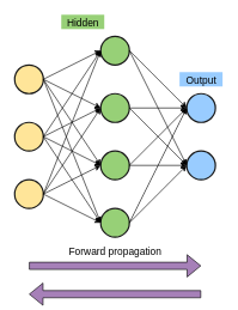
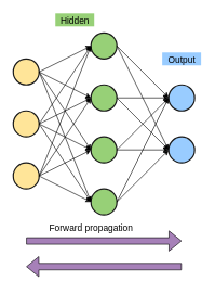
  <mxCell id="0" />
  <mxCell id="1" parent="0" />
  <mxCell id="2" value="" style="ellipse;whiteSpace=wrap;html=1;aspect=fixed;shadow=0;labelBackgroundColor=none;strokeColor=#1A1A1A;strokeWidth=2;fillColor=#FFE599;fontSize=18;fontColor=#000000;align=center;" vertex="1" parent="1"><mxGeometry x="20" y="90" width="40" height="40" as="geometry" /></mxCell>
  <mxCell id="3" value="" style="ellipse;whiteSpace=wrap;html=1;aspect=fixed;shadow=0;labelBackgroundColor=none;strokeColor=#1A1A1A;strokeWidth=2;fillColor=#FFE599;fontSize=18;fontColor=#000000;align=center;" vertex="1" parent="1"><mxGeometry x="20" y="170" width="40" height="40" as="geometry" /></mxCell>
  <mxCell id="4" value="" style="ellipse;whiteSpace=wrap;html=1;aspect=fixed;shadow=0;labelBackgroundColor=none;strokeColor=#1A1A1A;strokeWidth=2;fillColor=#FFE599;fontSize=18;fontColor=#000000;align=center;" vertex="1" parent="1"><mxGeometry x="20" y="250" width="40" height="40" as="geometry" /></mxCell>
  <mxCell id="5" value="" style="ellipse;whiteSpace=wrap;html=1;aspect=fixed;shadow=0;labelBackgroundColor=none;strokeColor=#1A1A1A;strokeWidth=2;fillColor=#97D077;fontSize=18;fontColor=#000000;align=center;" vertex="1" parent="1"><mxGeometry x="140" y="50" width="40" height="40" as="geometry" /></mxCell>
  <mxCell id="6" value="" style="ellipse;whiteSpace=wrap;html=1;aspect=fixed;shadow=0;labelBackgroundColor=none;strokeColor=#1A1A1A;strokeWidth=2;fillColor=#97D077;fontSize=18;fontColor=#000000;align=center;" vertex="1" parent="1"><mxGeometry x="140" y="130" width="40" height="40" as="geometry" /></mxCell>
  <mxCell id="7" value="" style="ellipse;whiteSpace=wrap;html=1;aspect=fixed;shadow=0;labelBackgroundColor=none;strokeColor=#1A1A1A;strokeWidth=2;fillColor=#97D077;fontSize=18;fontColor=#000000;align=center;" vertex="1" parent="1"><mxGeometry x="140" y="210" width="40" height="40" as="geometry" /></mxCell>
  <mxCell id="8" value="" style="ellipse;whiteSpace=wrap;html=1;aspect=fixed;shadow=0;labelBackgroundColor=none;strokeColor=#1A1A1A;strokeWidth=2;fillColor=#97D077;fontSize=18;fontColor=#000000;align=center;" vertex="1" parent="1"><mxGeometry x="140" y="290" width="40" height="40" as="geometry" /></mxCell>
  <mxCell id="9" value="" style="ellipse;whiteSpace=wrap;html=1;aspect=fixed;shadow=0;labelBackgroundColor=none;strokeColor=#1A1A1A;strokeWidth=2;fillColor=#99CCFF;fontSize=18;fontColor=#000000;align=center;" vertex="1" parent="1"><mxGeometry x="260" y="130" width="40" height="40" as="geometry" /></mxCell>
  <mxCell id="10" value="" style="ellipse;whiteSpace=wrap;html=1;aspect=fixed;shadow=0;labelBackgroundColor=none;strokeColor=#1A1A1A;strokeWidth=2;fillColor=#99CCFF;fontSize=18;fontColor=#000000;align=center;" vertex="1" parent="1"><mxGeometry x="260" y="210" width="40" height="40" as="geometry" /></mxCell>
  <mxCell id="11" value="" style="endArrow=classic;html=1;entryX=0;entryY=0.5;entryDx=0;entryDy=0;exitX=1;exitY=0.5;exitDx=0;exitDy=0;" edge="1" parent="1" source="2" target="5"><mxGeometry width="50" height="50" relative="1" as="geometry"><mxPoint x="-60" y="520" as="sourcePoint" /><mxPoint x="-10" y="470" as="targetPoint" /></mxGeometry></mxCell>
  <mxCell id="12" value="" style="endArrow=classic;html=1;entryX=0;entryY=0.5;entryDx=0;entryDy=0;exitX=1;exitY=0.5;exitDx=0;exitDy=0;" edge="1" parent="1" source="2" target="6"><mxGeometry width="50" height="50" relative="1" as="geometry"><mxPoint x="-60" y="520" as="sourcePoint" /><mxPoint x="-10" y="470" as="targetPoint" /></mxGeometry></mxCell>
  <mxCell id="13" value="" style="endArrow=classic;html=1;entryX=0;entryY=0.5;entryDx=0;entryDy=0;exitX=1;exitY=0.5;exitDx=0;exitDy=0;" edge="1" parent="1" source="2" target="7"><mxGeometry width="50" height="50" relative="1" as="geometry"><mxPoint x="-60" y="520" as="sourcePoint" /><mxPoint x="-10" y="470" as="targetPoint" /></mxGeometry></mxCell>
  <mxCell id="14" value="" style="endArrow=classic;html=1;entryX=0;entryY=0.5;entryDx=0;entryDy=0;exitX=1;exitY=0.5;exitDx=0;exitDy=0;" edge="1" parent="1" source="2" target="8"><mxGeometry width="50" height="50" relative="1" as="geometry"><mxPoint x="-60" y="520" as="sourcePoint" /><mxPoint x="-10" y="470" as="targetPoint" /></mxGeometry></mxCell>
  <mxCell id="15" value="" style="endArrow=classic;html=1;entryX=0;entryY=0.5;entryDx=0;entryDy=0;exitX=1;exitY=0.5;exitDx=0;exitDy=0;" edge="1" parent="1" source="3" target="5"><mxGeometry width="50" height="50" relative="1" as="geometry"><mxPoint x="-50" y="530" as="sourcePoint" /><mxPoint x="0" y="480" as="targetPoint" /></mxGeometry></mxCell>
  <mxCell id="16" value="" style="endArrow=classic;html=1;entryX=0;entryY=0.5;entryDx=0;entryDy=0;exitX=1;exitY=0.5;exitDx=0;exitDy=0;" edge="1" parent="1" source="3" target="6"><mxGeometry width="50" height="50" relative="1" as="geometry"><mxPoint x="-40" y="540" as="sourcePoint" /><mxPoint x="10" y="490" as="targetPoint" /></mxGeometry></mxCell>
  <mxCell id="17" value="" style="endArrow=classic;html=1;entryX=0;entryY=0.5;entryDx=0;entryDy=0;exitX=1;exitY=0.5;exitDx=0;exitDy=0;" edge="1" parent="1" source="3" target="7"><mxGeometry width="50" height="50" relative="1" as="geometry"><mxPoint x="40" y="260" as="sourcePoint" /><mxPoint x="20" y="500" as="targetPoint" /></mxGeometry></mxCell>
  <mxCell id="18" value="" style="endArrow=classic;html=1;entryX=0;entryY=0.5;entryDx=0;entryDy=0;exitX=1;exitY=0.5;exitDx=0;exitDy=0;" edge="1" parent="1" source="3" target="8"><mxGeometry width="50" height="50" relative="1" as="geometry"><mxPoint x="-20" y="560" as="sourcePoint" /><mxPoint x="30" y="510" as="targetPoint" /></mxGeometry></mxCell>
  <mxCell id="19" value="" style="endArrow=classic;html=1;entryX=0;entryY=0.5;entryDx=0;entryDy=0;exitX=1;exitY=0.5;exitDx=0;exitDy=0;" edge="1" parent="1" source="4" target="5"><mxGeometry width="50" height="50" relative="1" as="geometry"><mxPoint x="-10" y="570" as="sourcePoint" /><mxPoint x="40" y="520" as="targetPoint" /></mxGeometry></mxCell>
  <mxCell id="20" value="" style="endArrow=classic;html=1;entryX=0;entryY=0.5;entryDx=0;entryDy=0;exitX=1;exitY=0.5;exitDx=0;exitDy=0;" edge="1" parent="1" source="4" target="6"><mxGeometry width="50" height="50" relative="1" as="geometry"><mxPoint x="50" y="350" as="sourcePoint" /><mxPoint x="50" y="530" as="targetPoint" /></mxGeometry></mxCell>
  <mxCell id="21" value="" style="endArrow=classic;html=1;entryX=0;entryY=0.5;entryDx=0;entryDy=0;exitX=1;exitY=0.5;exitDx=0;exitDy=0;" edge="1" parent="1" source="4" target="7"><mxGeometry width="50" height="50" relative="1" as="geometry"><mxPoint x="10" y="590" as="sourcePoint" /><mxPoint x="60" y="540" as="targetPoint" /></mxGeometry></mxCell>
  <mxCell id="22" value="" style="endArrow=classic;html=1;entryX=0;entryY=0.5;entryDx=0;entryDy=0;exitX=1;exitY=0.5;exitDx=0;exitDy=0;" edge="1" parent="1" source="4" target="8"><mxGeometry width="50" height="50" relative="1" as="geometry"><mxPoint x="20" y="600" as="sourcePoint" /><mxPoint x="70" y="550" as="targetPoint" /></mxGeometry></mxCell>
  <mxCell id="23" value="" style="endArrow=classic;html=1;entryX=0;entryY=0.5;entryDx=0;entryDy=0;exitX=1;exitY=0.5;exitDx=0;exitDy=0;" edge="1" parent="1" source="5" target="9"><mxGeometry width="50" height="50" relative="1" as="geometry"><mxPoint x="30" y="610" as="sourcePoint" /><mxPoint x="80" y="560" as="targetPoint" /></mxGeometry></mxCell>
  <mxCell id="24" value="" style="endArrow=classic;html=1;entryX=0;entryY=0.5;entryDx=0;entryDy=0;exitX=1;exitY=0.5;exitDx=0;exitDy=0;" edge="1" parent="1" source="5" target="10"><mxGeometry width="50" height="50" relative="1" as="geometry"><mxPoint x="40" y="620" as="sourcePoint" /><mxPoint x="90" y="570" as="targetPoint" /></mxGeometry></mxCell>
  <mxCell id="25" value="" style="endArrow=classic;html=1;entryX=0;entryY=0.5;entryDx=0;entryDy=0;exitX=1;exitY=0.5;exitDx=0;exitDy=0;" edge="1" parent="1" source="6" target="10"><mxGeometry width="50" height="50" relative="1" as="geometry"><mxPoint x="50" y="630" as="sourcePoint" /><mxPoint x="100" y="580" as="targetPoint" /></mxGeometry></mxCell>
  <mxCell id="26" value="" style="endArrow=classic;html=1;entryX=0;entryY=0.5;entryDx=0;entryDy=0;exitX=1;exitY=0.5;exitDx=0;exitDy=0;" edge="1" parent="1" source="7" target="10"><mxGeometry width="50" height="50" relative="1" as="geometry"><mxPoint x="60" y="640" as="sourcePoint" /><mxPoint x="110" y="590" as="targetPoint" /></mxGeometry></mxCell>
  <mxCell id="27" value="" style="endArrow=classic;html=1;entryX=0;entryY=0.5;entryDx=0;entryDy=0;exitX=1;exitY=0.5;exitDx=0;exitDy=0;" edge="1" parent="1" source="8" target="10"><mxGeometry width="50" height="50" relative="1" as="geometry"><mxPoint x="70" y="650" as="sourcePoint" /><mxPoint x="120" y="600" as="targetPoint" /></mxGeometry></mxCell>
  <mxCell id="28" value="" style="endArrow=classic;html=1;entryX=0;entryY=0.5;entryDx=0;entryDy=0;exitX=1;exitY=0.5;exitDx=0;exitDy=0;" edge="1" parent="1" source="6" target="9"><mxGeometry width="50" height="50" relative="1" as="geometry"><mxPoint x="80" y="660" as="sourcePoint" /><mxPoint x="130" y="610" as="targetPoint" /></mxGeometry></mxCell>
  <mxCell id="29" value="" style="endArrow=classic;html=1;entryX=0;entryY=0.5;entryDx=0;entryDy=0;exitX=1;exitY=0.5;exitDx=0;exitDy=0;" edge="1" parent="1" source="7" target="9"><mxGeometry width="50" height="50" relative="1" as="geometry"><mxPoint x="90" y="670" as="sourcePoint" /><mxPoint x="140" y="620" as="targetPoint" /></mxGeometry></mxCell>
  <mxCell id="30" value="" style="endArrow=classic;html=1;entryX=0;entryY=0.5;entryDx=0;entryDy=0;exitX=1;exitY=0.5;exitDx=0;exitDy=0;" edge="1" parent="1" source="8" target="9"><mxGeometry width="50" height="50" relative="1" as="geometry"><mxPoint x="220" y="410" as="sourcePoint" /><mxPoint x="150" y="630" as="targetPoint" /></mxGeometry></mxCell>
  <mxCell id="31" value="" style="shape=flexArrow;endArrow=classic;html=1;fillColor=#A680B8;" edge="1" parent="1"><mxGeometry width="50" height="50" relative="1" as="geometry"><mxPoint x="40" y="370" as="sourcePoint" /><mxPoint x="280" y="370" as="targetPoint" /></mxGeometry></mxCell>
- <mxCell id="32" value="&lt;font style=&quot;font-size: 14px&quot;&gt;Forward propagation&lt;/font&gt;" style="text;html=1;resizable=0;points=[];autosize=1;align=center;verticalAlign=top;spacingTop=-4;" vertex="1" parent="1"><mxGeometry x="90" y="340" width="140" height="20" as="geometry" /></mxCell>
+ <mxCell id="32" value="&lt;font style=&quot;font-size: 14px&quot;&gt;Forward propagation&lt;/font&gt;" style="text;html=1;resizable=0;points=[];autosize=1;align=center;verticalAlign=top;spacingTop=-4;" vertex="1" parent="1"><mxGeometry x="70" y="340" width="140" height="20" as="geometry" /></mxCell>
  <mxCell id="33" value="" style="shape=flexArrow;endArrow=classic;html=1;fillColor=#A680B8;" edge="1" parent="1"><mxGeometry width="50" height="50" relative="1" as="geometry"><mxPoint x="280" y="409.5" as="sourcePoint" /><mxPoint x="40" y="409.5" as="targetPoint" /></mxGeometry></mxCell>
- <mxCell id="34" value="&lt;font style=&quot;font-size: 14px&quot;&gt;Output&lt;/font&gt;" style="text;html=1;resizable=0;points=[];autosize=1;align=center;verticalAlign=top;spacingTop=-4;fillColor=#99CCFF;" vertex="1" parent="1"><mxGeometry x="250" y="100" width="60" height="20" as="geometry" /></mxCell>
+ <mxCell id="34" value="&lt;font style=&quot;font-size: 14px&quot;&gt;Output&lt;/font&gt;" style="text;html=1;resizable=0;points=[];autosize=1;align=center;verticalAlign=top;spacingTop=-4;fillColor=#99CCFF;" vertex="1" parent="1"><mxGeometry x="250" y="80" width="60" height="20" as="geometry" /></mxCell>
  <mxCell id="35" value="&lt;font style=&quot;font-size: 14px&quot;&gt;Hidden&lt;br&gt;&lt;/font&gt;" style="text;html=1;resizable=0;points=[];autosize=1;align=center;verticalAlign=top;spacingTop=-4;fillColor=#97D077;" vertex="1" parent="1"><mxGeometry x="85" y="20" width="60" height="20" as="geometry" /></mxCell>
